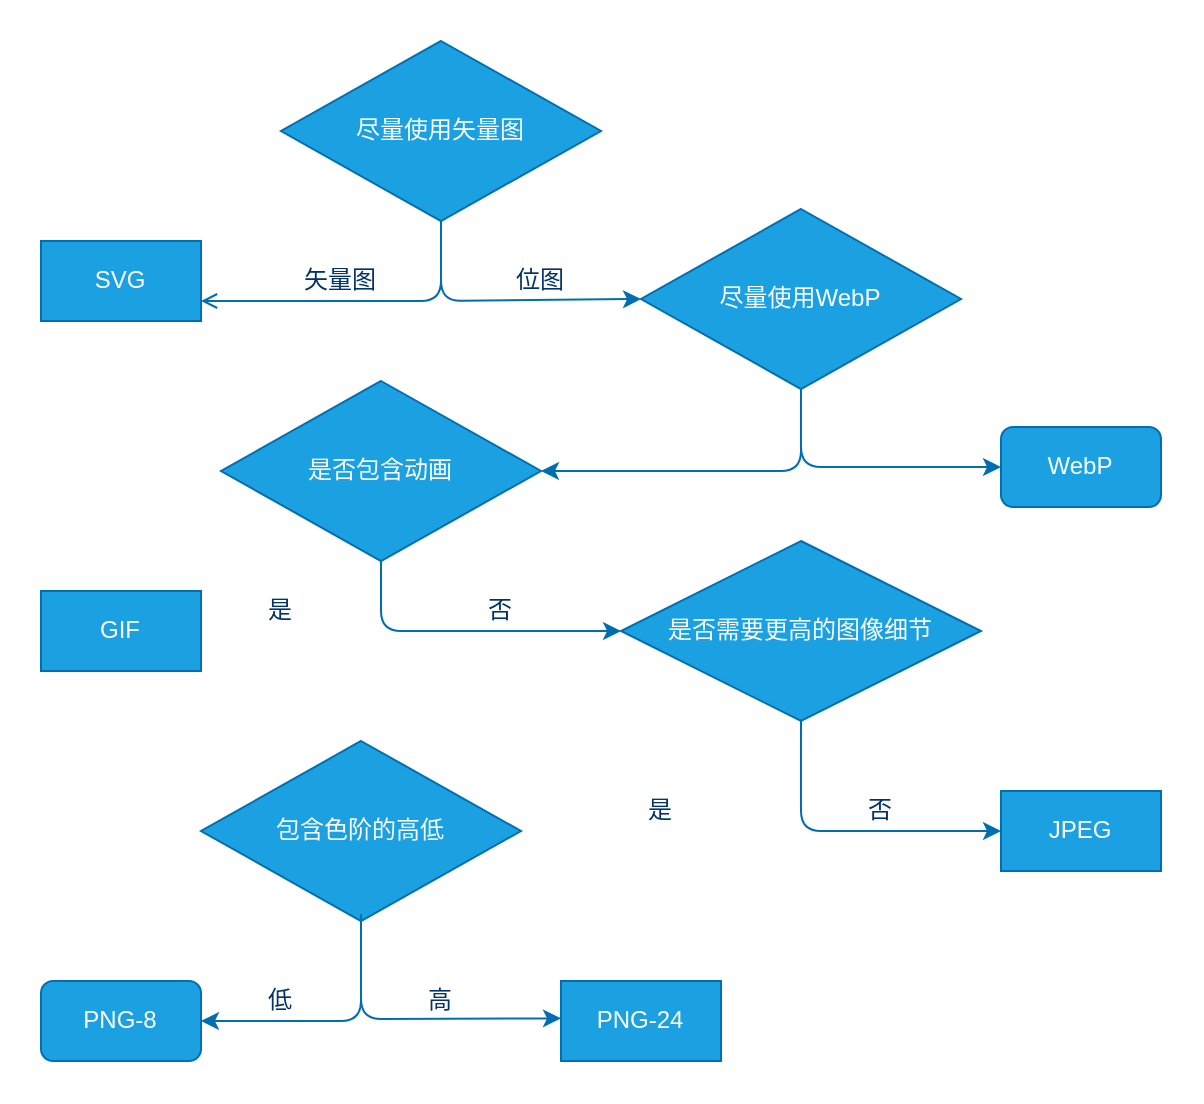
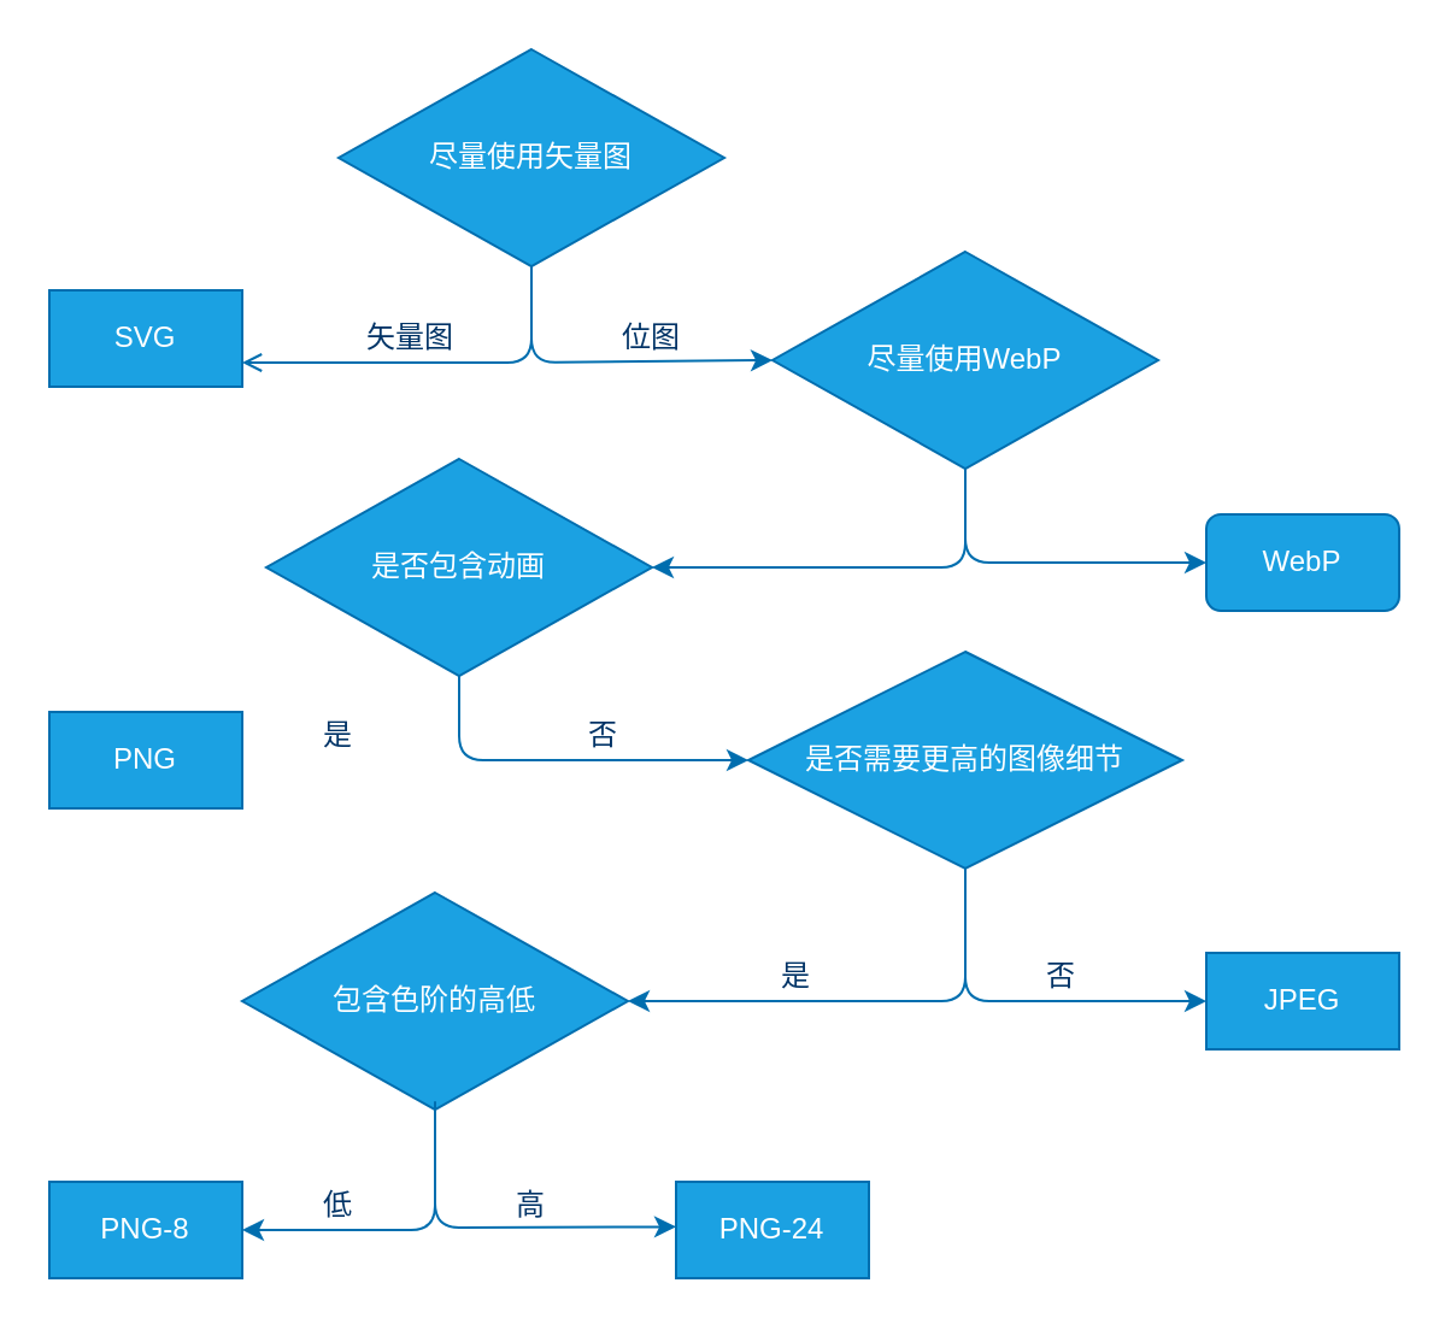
  <mxCell id="0" />
  <mxCell id="1" parent="0" />
  <mxCell id="2" value="尽量使用矢量图" style="rhombus;whiteSpace=wrap;html=1;fillColor=#1ba1e2;fontColor=#ffffff;strokeColor=#006EAF;" vertex="1" parent="1"><mxGeometry x="140" y="20" width="160" height="90" as="geometry" /></mxCell>
  <mxCell id="3" value="尽量使用WebP" style="rhombus;whiteSpace=wrap;html=1;fillColor=#1ba1e2;fontColor=#ffffff;strokeColor=#006EAF;" vertex="1" parent="1"><mxGeometry x="320" y="104" width="160" height="90" as="geometry" /></mxCell>
  <mxCell id="4" value="是否包含动画" style="rhombus;whiteSpace=wrap;html=1;fillColor=#1ba1e2;fontColor=#ffffff;strokeColor=#006EAF;" vertex="1" parent="1"><mxGeometry x="110" y="190" width="160" height="90" as="geometry" /></mxCell>
  <mxCell id="5" value="是否需要更高的图像细节" style="rhombus;whiteSpace=wrap;html=1;fillColor=#1ba1e2;fontColor=#ffffff;strokeColor=#006EAF;" vertex="1" parent="1"><mxGeometry x="310" y="270" width="180" height="90" as="geometry" /></mxCell>
  <mxCell id="6" value="包含色阶的高低" style="rhombus;whiteSpace=wrap;html=1;fillColor=#1ba1e2;fontColor=#ffffff;strokeColor=#006EAF;" vertex="1" parent="1"><mxGeometry x="100" y="370" width="160" height="90" as="geometry" /></mxCell>
  <mxCell id="7" value="SVG" style="rounded=0;whiteSpace=wrap;html=1;fillColor=#1ba1e2;fontColor=#ffffff;strokeColor=#006EAF;" vertex="1" parent="1"><mxGeometry x="20" y="120" width="80" height="40" as="geometry" /></mxCell>
- <mxCell id="8" value="GIF" style="rounded=0;whiteSpace=wrap;html=1;fillColor=#1ba1e2;fontColor=#ffffff;strokeColor=#006EAF;" vertex="1" parent="1"><mxGeometry x="20" y="295" width="80" height="40" as="geometry" /></mxCell>
- <mxCell id="9" value="PNG-8" style="whiteSpace=wrap;html=1;fillColor=#1ba1e2;fontColor=#ffffff;strokeColor=#006EAF;rounded=1;" vertex="1" parent="1"><mxGeometry x="20" y="490" width="80" height="40" as="geometry" /></mxCell>
+ <mxCell id="8" value="PNG" style="rounded=0;whiteSpace=wrap;html=1;fillColor=#1ba1e2;fontColor=#ffffff;strokeColor=#006EAF;" vertex="1" parent="1"><mxGeometry x="20" y="295" width="80" height="40" as="geometry" /></mxCell>
+ <mxCell id="9" value="PNG-8" style="rounded=0;whiteSpace=wrap;html=1;fillColor=#1ba1e2;fontColor=#ffffff;strokeColor=#006EAF;" vertex="1" parent="1"><mxGeometry x="20" y="490" width="80" height="40" as="geometry" /></mxCell>
  <mxCell id="10" value="PNG-24" style="rounded=0;whiteSpace=wrap;html=1;fillColor=#1ba1e2;fontColor=#ffffff;strokeColor=#006EAF;" vertex="1" parent="1"><mxGeometry x="280" y="490" width="80" height="40" as="geometry" /></mxCell>
  <mxCell id="11" value="JPEG" style="rounded=0;whiteSpace=wrap;html=1;fillColor=#1ba1e2;fontColor=#ffffff;strokeColor=#006EAF;" vertex="1" parent="1"><mxGeometry x="500" y="395" width="80" height="40" as="geometry" /></mxCell>
  <mxCell id="12" value="WebP" style="whiteSpace=wrap;html=1;fillColor=#1ba1e2;fontColor=#ffffff;strokeColor=#006EAF;rounded=1;" vertex="1" parent="1"><mxGeometry x="500" y="213" width="80" height="40" as="geometry" /></mxCell>
  <mxCell id="13" value="" style="endArrow=open;html=1;exitX=0.5;exitY=1;exitDx=0;exitDy=0;entryX=1;entryY=0.75;entryDx=0;entryDy=0;fillColor=#1ba1e2;strokeColor=#006EAF;" edge="1" parent="1" source="2" target="7"><mxGeometry width="50" height="50" relative="1" as="geometry"><mxPoint x="250" y="260" as="sourcePoint" /><mxPoint x="300" y="210" as="targetPoint" /><Array as="points"><mxPoint x="220" y="150" /></Array></mxGeometry></mxCell>
  <mxCell id="14" value="矢量图" style="text;html=1;strokeColor=none;fillColor=none;align=center;verticalAlign=middle;whiteSpace=wrap;rounded=0;fontColor=#003366;" vertex="1" parent="1"><mxGeometry x="140" y="125" width="60" height="30" as="geometry" /></mxCell>
  <mxCell id="15" value="" style="endArrow=classic;html=1;fontColor=#003366;entryX=0;entryY=0.5;entryDx=0;entryDy=0;fillColor=#1ba1e2;strokeColor=#006EAF;" edge="1" parent="1" target="3"><mxGeometry width="50" height="50" relative="1" as="geometry"><mxPoint x="220" y="110" as="sourcePoint" /><mxPoint x="300" y="210" as="targetPoint" /><Array as="points"><mxPoint x="220" y="150" /></Array></mxGeometry></mxCell>
  <mxCell id="16" value="位图" style="text;html=1;strokeColor=none;fillColor=none;align=center;verticalAlign=middle;whiteSpace=wrap;rounded=0;fontColor=#003366;" vertex="1" parent="1"><mxGeometry x="240" y="125" width="60" height="30" as="geometry" /></mxCell>
  <mxCell id="17" value="" style="endArrow=classic;html=1;exitX=0.5;exitY=1;exitDx=0;exitDy=0;entryX=1;entryY=0.5;entryDx=0;entryDy=0;fillColor=#1ba1e2;strokeColor=#006EAF;" edge="1" parent="1" source="3" target="4"><mxGeometry width="50" height="50" relative="1" as="geometry"><mxPoint x="230" y="120" as="sourcePoint" /><mxPoint x="110" y="160" as="targetPoint" /><Array as="points"><mxPoint x="400" y="235" /></Array></mxGeometry></mxCell>
  <mxCell id="18" value="" style="endArrow=classic;html=1;fontColor=#003366;entryX=0;entryY=0.5;entryDx=0;entryDy=0;fillColor=#1ba1e2;strokeColor=#006EAF;" edge="1" parent="1" target="12"><mxGeometry width="50" height="50" relative="1" as="geometry"><mxPoint x="400" y="200" as="sourcePoint" /><mxPoint x="330" y="159" as="targetPoint" /><Array as="points"><mxPoint x="400" y="233" /></Array></mxGeometry></mxCell>
  <mxCell id="19" value="" style="group" vertex="1" connectable="0" parent="1"><mxGeometry x="110" y="290" width="170" height="30" as="geometry" /></mxCell>
  <mxCell id="20" value="" style="group" vertex="1" connectable="0" parent="19"><mxGeometry width="170" height="30" as="geometry" /></mxCell>
  <mxCell id="21" value="" style="endArrow=classic;html=1;fontColor=#003366;entryX=0;entryY=0.5;entryDx=0;entryDy=0;fillColor=#1ba1e2;strokeColor=#006EAF;" edge="1" parent="20" target="5"><mxGeometry width="50" height="50" relative="1" as="geometry"><mxPoint x="80" y="-10" as="sourcePoint" /><mxPoint x="180" y="29" as="targetPoint" /><Array as="points"><mxPoint x="80" y="25" /></Array></mxGeometry></mxCell>
  <mxCell id="22" value="是" style="text;html=1;strokeColor=none;fillColor=none;align=center;verticalAlign=middle;whiteSpace=wrap;rounded=0;fontColor=#003366;" vertex="1" parent="20"><mxGeometry width="60" height="30" as="geometry" /></mxCell>
  <mxCell id="23" value="否" style="text;html=1;strokeColor=none;fillColor=none;align=center;verticalAlign=middle;whiteSpace=wrap;rounded=0;fontColor=#003366;" vertex="1" parent="20"><mxGeometry x="110" width="60" height="30" as="geometry" /></mxCell>
+ <mxCell id="24" value="" style="endArrow=classic;html=1;exitX=0.5;exitY=1;exitDx=0;exitDy=0;entryX=1;entryY=0.5;entryDx=0;entryDy=0;fillColor=#1ba1e2;strokeColor=#006EAF;" edge="1" parent="1" source="5" target="6"><mxGeometry width="50" height="50" relative="1" as="geometry"><mxPoint x="420" y="370" as="sourcePoint" /><mxPoint x="300" y="410" as="targetPoint" /><Array as="points"><mxPoint x="400" y="415" /></Array></mxGeometry></mxCell>
  <mxCell id="25" value="" style="endArrow=classic;html=1;fontColor=#003366;entryX=0;entryY=0.5;entryDx=0;entryDy=0;fillColor=#1ba1e2;strokeColor=#006EAF;exitX=0.5;exitY=1;exitDx=0;exitDy=0;" edge="1" parent="1" source="5" target="11"><mxGeometry width="50" height="50" relative="1" as="geometry"><mxPoint x="390" y="390" as="sourcePoint" /><mxPoint x="490" y="429" as="targetPoint" /><Array as="points"><mxPoint x="400" y="415" /></Array></mxGeometry></mxCell>
  <mxCell id="26" value="是" style="text;html=1;strokeColor=none;fillColor=none;align=center;verticalAlign=middle;whiteSpace=wrap;rounded=0;fontColor=#003366;container=0;" vertex="1" parent="1"><mxGeometry x="300" y="390" width="60" height="30" as="geometry" /></mxCell>
  <mxCell id="27" value="否" style="text;html=1;strokeColor=none;fillColor=none;align=center;verticalAlign=middle;whiteSpace=wrap;rounded=0;fontColor=#003366;container=0;" vertex="1" parent="1"><mxGeometry x="410" y="390" width="60" height="30" as="geometry" /></mxCell>
  <mxCell id="28" value="" style="endArrow=classic;html=1;exitX=0.5;exitY=1;exitDx=0;exitDy=0;entryX=1;entryY=0.5;entryDx=0;entryDy=0;fillColor=#1ba1e2;strokeColor=#006EAF;" edge="1" parent="1" source="6" target="9"><mxGeometry width="50" height="50" relative="1" as="geometry"><mxPoint x="195" y="460" as="sourcePoint" /><mxPoint x="75" y="500" as="targetPoint" /><Array as="points"><mxPoint x="180" y="510" /></Array></mxGeometry></mxCell>
  <mxCell id="29" value="低" style="text;html=1;strokeColor=none;fillColor=none;align=center;verticalAlign=middle;whiteSpace=wrap;rounded=0;fontColor=#003366;" vertex="1" parent="1"><mxGeometry x="110" y="480" width="60" height="40" as="geometry" /></mxCell>
  <mxCell id="30" value="" style="endArrow=classic;html=1;fontColor=#003366;entryX=0;entryY=0.5;entryDx=0;entryDy=0;fillColor=#1ba1e2;strokeColor=#006EAF;" edge="1" parent="1"><mxGeometry width="50" height="50" relative="1" as="geometry"><mxPoint x="180" y="456.667" as="sourcePoint" /><mxPoint x="280" y="508.667" as="targetPoint" /><Array as="points"><mxPoint x="180" y="509" /></Array></mxGeometry></mxCell>
  <mxCell id="31" value="高" style="text;html=1;strokeColor=none;fillColor=none;align=center;verticalAlign=middle;whiteSpace=wrap;rounded=0;fontColor=#003366;" vertex="1" parent="1"><mxGeometry x="190" y="480" width="60" height="40" as="geometry" /></mxCell>
